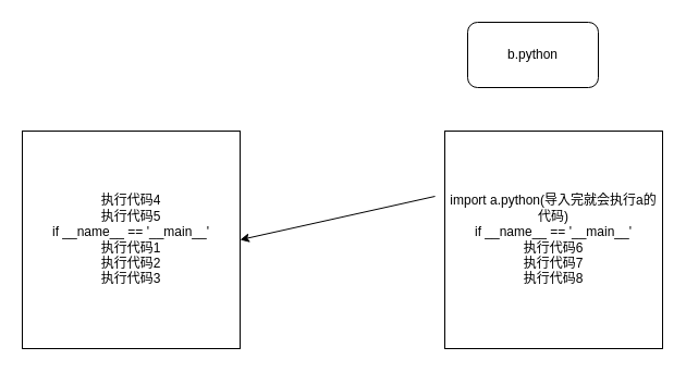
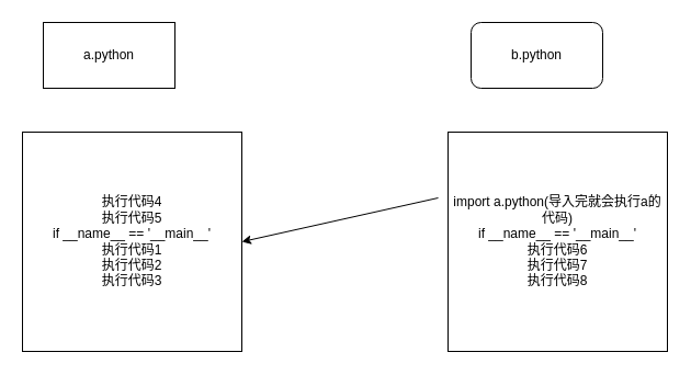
  <mxCell id="0" />
  <mxCell id="1" parent="0" />
+ <mxCell id="2" value="a.python" style="rounded=0;whiteSpace=wrap;html=1;" vertex="1" parent="1"><mxGeometry x="39" y="20" width="120" height="60" as="geometry" /></mxCell>
  <mxCell id="3" value="b.python" style="whiteSpace=wrap;html=1;rounded=1;" vertex="1" parent="1"><mxGeometry x="429" y="20" width="120" height="60" as="geometry" /></mxCell>
  <mxCell id="4" value="执行代码4&lt;br&gt;执行代码5&lt;br&gt;if __name__ == '__main__'&lt;br&gt;执行代码1&lt;br&gt;执行代码2&lt;br&gt;执行代码3" style="whiteSpace=wrap;html=1;aspect=fixed;" vertex="1" parent="1"><mxGeometry x="20" y="120" width="200" height="200" as="geometry" /></mxCell>
  <mxCell id="5" value="import a.python(导入完就会执行a的代码)&lt;br&gt;if __name__ == '__main__'&lt;br&gt;执行代码6&lt;br&gt;执行代码7&lt;br&gt;执行代码8" style="whiteSpace=wrap;html=1;aspect=fixed;" vertex="1" parent="1"><mxGeometry x="408" y="120" width="200" height="200" as="geometry" /></mxCell>
  <mxCell id="6" value="" style="endArrow=classic;html=1;entryX=1;entryY=0.5;entryDx=0;entryDy=0;" edge="1" parent="1" target="4"><mxGeometry width="50" height="50" relative="1" as="geometry"><mxPoint x="399" y="180" as="sourcePoint" /><mxPoint x="329" y="180" as="targetPoint" /></mxGeometry></mxCell>
